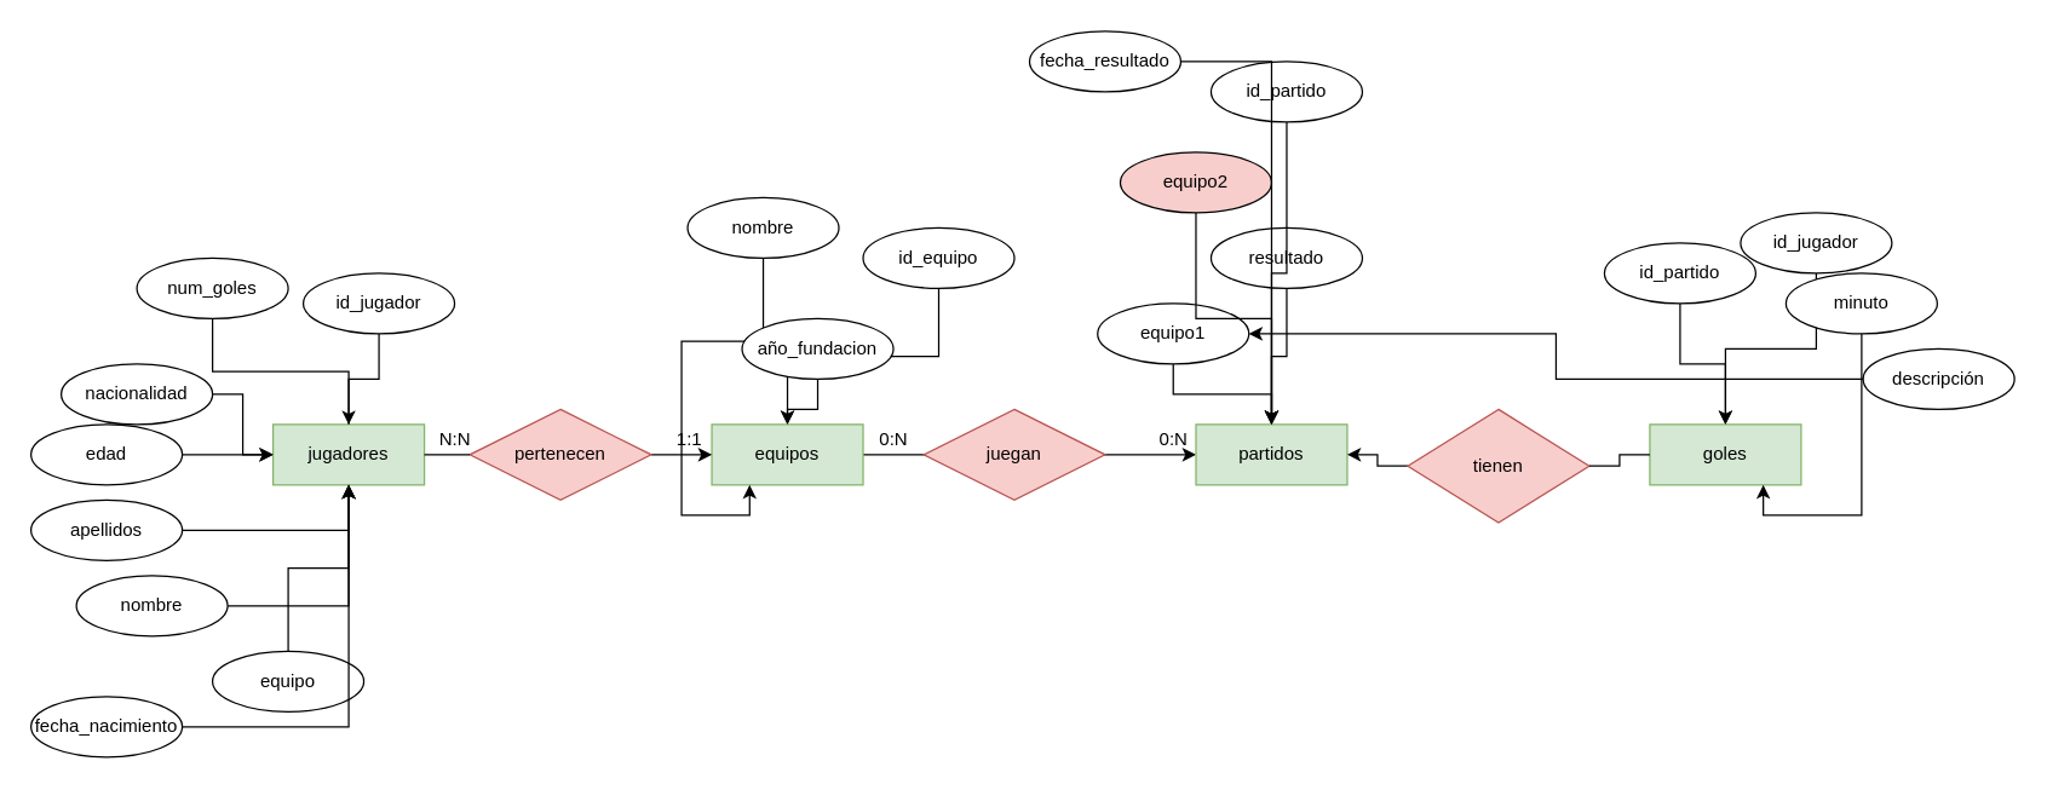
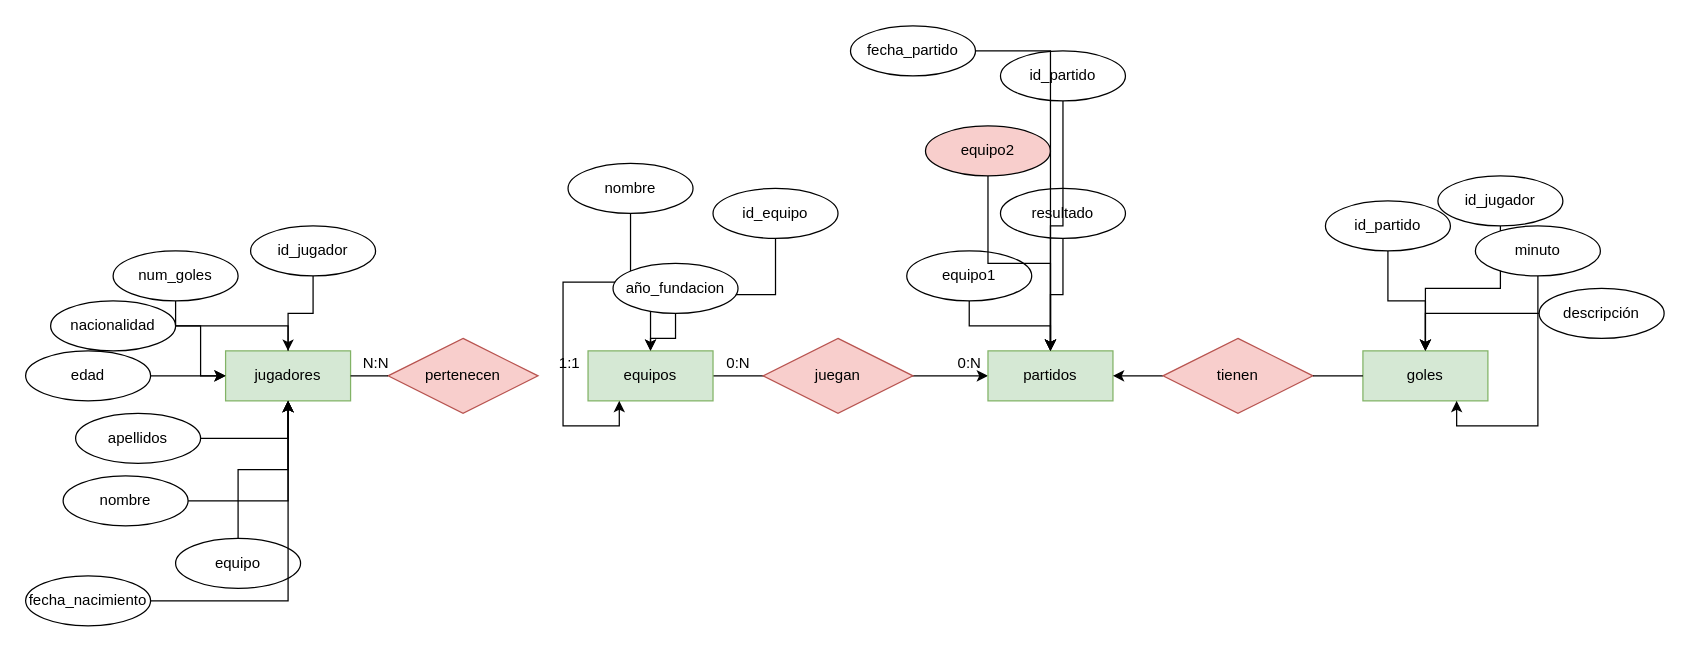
  <mxCell id="0" />
  <mxCell id="1" parent="0" />
  <mxCell id="2" style="edgeStyle=orthogonalEdgeStyle;rounded=0;orthogonalLoop=1;jettySize=auto;html=1;" edge="1" parent="1" source="3" target="4"><mxGeometry relative="1" as="geometry" /></mxCell>
  <mxCell id="3" value="equipos" style="whiteSpace=wrap;html=1;align=center;fillColor=#d5e8d4;strokeColor=#82b366;" vertex="1" parent="1"><mxGeometry x="470" y="280" width="100" height="40" as="geometry" /></mxCell>
  <mxCell id="4" value="partidos" style="whiteSpace=wrap;html=1;align=center;fillColor=#d5e8d4;strokeColor=#82b366;" vertex="1" parent="1"><mxGeometry x="790" y="280" width="100" height="40" as="geometry" /></mxCell>
- <mxCell id="5" style="edgeStyle=orthogonalEdgeStyle;rounded=0;orthogonalLoop=1;jettySize=auto;html=1;startArrow=none;" edge="1" parent="1" source="8" target="3"><mxGeometry relative="1" as="geometry" /></mxCell>
  <mxCell id="6" value="jugadores" style="whiteSpace=wrap;html=1;align=center;fillColor=#d5e8d4;strokeColor=#82b366;" vertex="1" parent="1"><mxGeometry x="180" y="280" width="100" height="40" as="geometry" /></mxCell>
  <mxCell id="7" value="juegan" style="shape=rhombus;perimeter=rhombusPerimeter;whiteSpace=wrap;html=1;align=center;fillColor=#f8cecc;strokeColor=#b85450;" vertex="1" parent="1"><mxGeometry x="610" y="270" width="120" height="60" as="geometry" /></mxCell>
  <mxCell id="8" value="pertenecen" style="shape=rhombus;perimeter=rhombusPerimeter;whiteSpace=wrap;html=1;align=center;fillColor=#f8cecc;strokeColor=#b85450;" vertex="1" parent="1"><mxGeometry x="310" y="270" width="120" height="60" as="geometry" /></mxCell>
  <mxCell id="9" value="" style="edgeStyle=orthogonalEdgeStyle;rounded=0;orthogonalLoop=1;jettySize=auto;html=1;endArrow=none;" edge="1" parent="1" source="6" target="8"><mxGeometry relative="1" as="geometry"><mxPoint x="280" y="300" as="sourcePoint" /><mxPoint x="470" y="300" as="targetPoint" /></mxGeometry></mxCell>
  <mxCell id="10" value="1:1" style="text;html=1;resizable=0;autosize=1;align=center;verticalAlign=middle;points=[];fillColor=none;strokeColor=none;rounded=0;" vertex="1" parent="1"><mxGeometry x="440" y="280" width="30" height="20" as="geometry" /></mxCell>
  <mxCell id="11" value="N:N" style="text;html=1;resizable=0;autosize=1;align=center;verticalAlign=middle;points=[];fillColor=none;strokeColor=none;rounded=0;" vertex="1" parent="1"><mxGeometry x="280" y="280" width="40" height="20" as="geometry" /></mxCell>
  <mxCell id="12" value="0:N" style="text;html=1;resizable=0;autosize=1;align=center;verticalAlign=middle;points=[];fillColor=none;strokeColor=none;rounded=0;" vertex="1" parent="1"><mxGeometry x="760" y="280" width="30" height="20" as="geometry" /></mxCell>
  <mxCell id="13" value="0:N" style="text;html=1;resizable=0;autosize=1;align=center;verticalAlign=middle;points=[];fillColor=none;strokeColor=none;rounded=0;" vertex="1" parent="1"><mxGeometry x="575" y="280" width="30" height="20" as="geometry" /></mxCell>
  <mxCell id="14" style="edgeStyle=orthogonalEdgeStyle;rounded=0;orthogonalLoop=1;jettySize=auto;html=1;" edge="1" parent="1" source="15" target="6"><mxGeometry relative="1" as="geometry" /></mxCell>
  <mxCell id="15" value="nombre" style="ellipse;whiteSpace=wrap;html=1;align=center;" vertex="1" parent="1"><mxGeometry x="50" y="380" width="100" height="40" as="geometry" /></mxCell>
  <mxCell id="16" style="edgeStyle=orthogonalEdgeStyle;rounded=0;orthogonalLoop=1;jettySize=auto;html=1;" edge="1" parent="1" source="17" target="6"><mxGeometry relative="1" as="geometry" /></mxCell>
- <mxCell id="17" value="apellidos" style="ellipse;whiteSpace=wrap;html=1;align=center;" vertex="1" parent="1"><mxGeometry x="20" y="330" width="100" height="40" as="geometry" /></mxCell>
+ <mxCell id="17" value="apellidos" style="ellipse;whiteSpace=wrap;html=1;align=center;" vertex="1" parent="1"><mxGeometry x="60" y="330" width="100" height="40" as="geometry" /></mxCell>
  <mxCell id="18" style="edgeStyle=orthogonalEdgeStyle;rounded=0;orthogonalLoop=1;jettySize=auto;html=1;" edge="1" parent="1" source="19" target="6"><mxGeometry relative="1" as="geometry" /></mxCell>
  <mxCell id="19" value="edad" style="ellipse;whiteSpace=wrap;html=1;align=center;" vertex="1" parent="1"><mxGeometry x="20" y="280" width="100" height="40" as="geometry" /></mxCell>
  <mxCell id="20" style="edgeStyle=orthogonalEdgeStyle;rounded=0;orthogonalLoop=1;jettySize=auto;html=1;" edge="1" parent="1" source="21" target="6"><mxGeometry relative="1" as="geometry" /></mxCell>
  <mxCell id="21" value="nacionalidad" style="ellipse;whiteSpace=wrap;html=1;align=center;" vertex="1" parent="1"><mxGeometry x="40" y="240" width="100" height="40" as="geometry" /></mxCell>
  <mxCell id="22" style="edgeStyle=orthogonalEdgeStyle;rounded=0;orthogonalLoop=1;jettySize=auto;html=1;endArrow=none;" edge="1" parent="1" source="23" target="6"><mxGeometry relative="1" as="geometry" /></mxCell>
- <mxCell id="23" value="num_goles" style="ellipse;whiteSpace=wrap;html=1;align=center;" vertex="1" parent="1"><mxGeometry x="90" y="170" width="100" height="40" as="geometry" /></mxCell>
+ <mxCell id="23" value="num_goles" style="ellipse;whiteSpace=wrap;html=1;align=center;" vertex="1" parent="1"><mxGeometry y="200" width="100" height="40" as="geometry" x="90" /></mxCell>
  <mxCell id="24" style="edgeStyle=orthogonalEdgeStyle;rounded=0;orthogonalLoop=1;jettySize=auto;html=1;" edge="1" parent="1" source="25" target="6"><mxGeometry relative="1" as="geometry" /></mxCell>
  <mxCell id="25" value="id_jugador" style="ellipse;whiteSpace=wrap;html=1;align=center;" vertex="1" parent="1"><mxGeometry x="200" y="180" width="100" height="40" as="geometry" /></mxCell>
  <mxCell id="26" style="edgeStyle=orthogonalEdgeStyle;rounded=0;orthogonalLoop=1;jettySize=auto;html=1;" edge="1" parent="1" source="27" target="6"><mxGeometry relative="1" as="geometry" /></mxCell>
  <mxCell id="27" value="equipo" style="ellipse;whiteSpace=wrap;html=1;align=center;" vertex="1" parent="1"><mxGeometry x="140" y="430" width="100" height="40" as="geometry" /></mxCell>
  <mxCell id="28" style="edgeStyle=orthogonalEdgeStyle;rounded=0;orthogonalLoop=1;jettySize=auto;html=1;" edge="1" parent="1" source="29" target="6"><mxGeometry relative="1" as="geometry" /></mxCell>
  <mxCell id="29" value="fecha_nacimiento" style="ellipse;whiteSpace=wrap;html=1;align=center;" vertex="1" parent="1"><mxGeometry x="20" y="460" width="100" height="40" as="geometry" /></mxCell>
  <mxCell id="30" style="edgeStyle=orthogonalEdgeStyle;rounded=0;orthogonalLoop=1;jettySize=auto;html=1;" edge="1" parent="1" source="31" target="3"><mxGeometry relative="1" as="geometry" /></mxCell>
  <mxCell id="31" value="id_equipo" style="ellipse;whiteSpace=wrap;html=1;align=center;" vertex="1" parent="1"><mxGeometry x="570" y="150" width="100" height="40" as="geometry" /></mxCell>
  <mxCell id="32" style="edgeStyle=orthogonalEdgeStyle;rounded=0;orthogonalLoop=1;jettySize=auto;html=1;exitX=0.5;exitY=1;exitDx=0;exitDy=0;entryX=0.25;entryY=1;entryDx=0;entryDy=0;" edge="1" parent="1" source="33" target="3"><mxGeometry relative="1" as="geometry" /></mxCell>
  <mxCell id="33" value="nombre" style="ellipse;whiteSpace=wrap;html=1;align=center;" vertex="1" parent="1"><mxGeometry x="454" y="130" width="100" height="40" as="geometry" /></mxCell>
  <mxCell id="34" style="edgeStyle=orthogonalEdgeStyle;rounded=0;orthogonalLoop=1;jettySize=auto;html=1;" edge="1" parent="1" source="35" target="3"><mxGeometry relative="1" as="geometry" /></mxCell>
  <mxCell id="35" value="año_fundacion" style="ellipse;whiteSpace=wrap;html=1;align=center;" vertex="1" parent="1"><mxGeometry x="490" y="210" width="100" height="40" as="geometry" /></mxCell>
  <mxCell id="36" style="edgeStyle=orthogonalEdgeStyle;rounded=0;orthogonalLoop=1;jettySize=auto;html=1;entryX=0.5;entryY=0;entryDx=0;entryDy=0;" edge="1" parent="1" source="37" target="4"><mxGeometry relative="1" as="geometry" /></mxCell>
  <mxCell id="37" value="equipo1" style="ellipse;whiteSpace=wrap;html=1;align=center;" vertex="1" parent="1"><mxGeometry x="725" y="200" width="100" height="40" as="geometry" /></mxCell>
  <mxCell id="38" style="edgeStyle=orthogonalEdgeStyle;rounded=0;orthogonalLoop=1;jettySize=auto;html=1;" edge="1" parent="1" source="39" target="4"><mxGeometry relative="1" as="geometry" /></mxCell>
  <mxCell id="39" value="equipo2" style="ellipse;whiteSpace=wrap;html=1;align=center;fillColor=#f8cecc;" vertex="1" parent="1"><mxGeometry x="740" y="100" width="100" height="40" as="geometry" /></mxCell>
  <mxCell id="40" style="edgeStyle=orthogonalEdgeStyle;rounded=0;orthogonalLoop=1;jettySize=auto;html=1;" edge="1" parent="1" source="41" target="4"><mxGeometry relative="1" as="geometry" /></mxCell>
  <mxCell id="41" value="resultado" style="ellipse;whiteSpace=wrap;html=1;align=center;" vertex="1" parent="1"><mxGeometry x="800" y="150" width="100" height="40" as="geometry" /></mxCell>
  <mxCell id="42" style="edgeStyle=orthogonalEdgeStyle;rounded=0;orthogonalLoop=1;jettySize=auto;html=1;" edge="1" parent="1" source="43" target="4"><mxGeometry relative="1" as="geometry" /></mxCell>
  <mxCell id="43" value="id_partido" style="ellipse;whiteSpace=wrap;html=1;align=center;" vertex="1" parent="1"><mxGeometry x="800" y="40" width="100" height="40" as="geometry" /></mxCell>
  <mxCell id="44" style="edgeStyle=orthogonalEdgeStyle;rounded=0;orthogonalLoop=1;jettySize=auto;html=1;" edge="1" parent="1" source="45" target="4"><mxGeometry relative="1" as="geometry" /></mxCell>
- <mxCell id="45" value="fecha_resultado" style="ellipse;whiteSpace=wrap;html=1;align=center;" vertex="1" parent="1"><mxGeometry x="680" y="20" width="100" height="40" as="geometry" /></mxCell>
+ <mxCell id="45" value="fecha_partido" style="ellipse;whiteSpace=wrap;html=1;align=center;" vertex="1" parent="1"><mxGeometry x="680" y="20" width="100" height="40" as="geometry" /></mxCell>
  <mxCell id="46" style="edgeStyle=orthogonalEdgeStyle;rounded=0;orthogonalLoop=1;jettySize=auto;html=1;startArrow=none;" edge="1" parent="1" source="48" target="4"><mxGeometry relative="1" as="geometry"><mxPoint x="980" y="300" as="targetPoint" /></mxGeometry></mxCell>
  <mxCell id="47" value="goles" style="whiteSpace=wrap;html=1;align=center;fillColor=#d5e8d4;strokeColor=#82b366;" vertex="1" parent="1"><mxGeometry x="1090" y="280" width="100" height="40" as="geometry" /></mxCell>
- <mxCell id="48" value="tienen" style="shape=rhombus;perimeter=rhombusPerimeter;whiteSpace=wrap;html=1;align=center;fillColor=#f8cecc;strokeColor=#b85450;" vertex="1" parent="1"><mxGeometry x="930" y="270" width="120" height="75" as="geometry" /></mxCell>
+ <mxCell id="48" value="tienen" style="shape=rhombus;perimeter=rhombusPerimeter;whiteSpace=wrap;html=1;align=center;fillColor=#f8cecc;strokeColor=#b85450;" vertex="1" parent="1"><mxGeometry x="930" y="270" width="120" height="60" as="geometry" /></mxCell>
  <mxCell id="49" value="" style="edgeStyle=orthogonalEdgeStyle;rounded=0;orthogonalLoop=1;jettySize=auto;html=1;endArrow=none;" edge="1" parent="1" source="47" target="48"><mxGeometry relative="1" as="geometry"><mxPoint x="890" y="300" as="targetPoint" /><mxPoint x="1090" y="300" as="sourcePoint" /></mxGeometry></mxCell>
  <mxCell id="50" style="edgeStyle=orthogonalEdgeStyle;rounded=0;orthogonalLoop=1;jettySize=auto;html=1;" edge="1" parent="1" source="51" target="47"><mxGeometry relative="1" as="geometry" /></mxCell>
  <mxCell id="51" value="id_partido" style="ellipse;whiteSpace=wrap;html=1;align=center;" vertex="1" parent="1"><mxGeometry x="1060" y="160" width="100" height="40" as="geometry" /></mxCell>
  <mxCell id="52" style="edgeStyle=orthogonalEdgeStyle;rounded=0;orthogonalLoop=1;jettySize=auto;html=1;" edge="1" parent="1" source="53" target="47"><mxGeometry relative="1" as="geometry" /></mxCell>
  <mxCell id="53" value="id_jugador" style="ellipse;whiteSpace=wrap;html=1;align=center;" vertex="1" parent="1"><mxGeometry x="1150" y="140" width="100" height="40" as="geometry" /></mxCell>
  <mxCell id="54" style="edgeStyle=orthogonalEdgeStyle;rounded=0;orthogonalLoop=1;jettySize=auto;html=1;entryX=0.75;entryY=1;entryDx=0;entryDy=0;" edge="1" parent="1" source="55" target="47"><mxGeometry relative="1" as="geometry" /></mxCell>
  <mxCell id="55" value="minuto" style="ellipse;whiteSpace=wrap;html=1;align=center;" vertex="1" parent="1"><mxGeometry x="1180" y="180" width="100" height="40" as="geometry" /></mxCell>
- <mxCell id="56" style="edgeStyle=orthogonalEdgeStyle;rounded=0;orthogonalLoop=1;jettySize=auto;html=1;" edge="1" parent="1" source="57" target="37"><mxGeometry relative="1" as="geometry" /></mxCell>
+ <mxCell id="56" style="edgeStyle=orthogonalEdgeStyle;rounded=0;orthogonalLoop=1;jettySize=auto;html=1;" edge="1" parent="1" source="57" target="47"><mxGeometry relative="1" as="geometry" /></mxCell>
  <mxCell id="57" value="descripción" style="ellipse;whiteSpace=wrap;html=1;align=center;" vertex="1" parent="1"><mxGeometry x="1231" y="230" width="100" height="40" as="geometry" /></mxCell>
